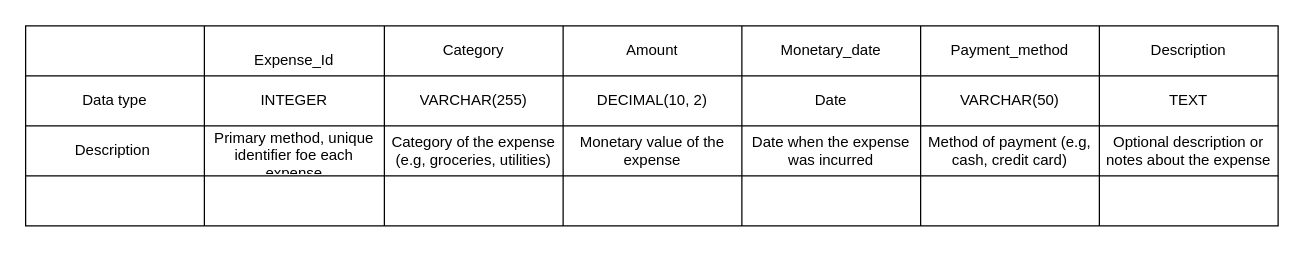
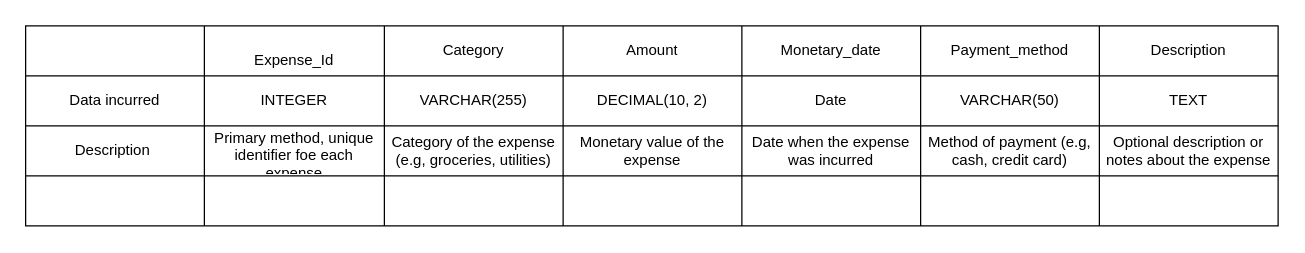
  <mxCell id="0" />
  <mxCell id="1" parent="0" />
  <mxCell id="2" value="" style="shape=table;startSize=0;container=1;collapsible=0;childLayout=tableLayout;" parent="1" vertex="1"><mxGeometry x="20" width="1002" height="160" as="geometry" y="20" /></mxCell>
  <mxCell id="3" value="" style="shape=tableRow;horizontal=0;startSize=0;swimlaneHead=0;swimlaneBody=0;strokeColor=inherit;top=0;left=0;bottom=0;right=0;collapsible=0;dropTarget=0;fillColor=none;points=[[0,0.5],[1,0.5]];portConstraint=eastwest;" parent="2" vertex="1"><mxGeometry width="1002" height="40" as="geometry" /></mxCell>
  <mxCell id="4" value="" style="shape=partialRectangle;html=1;whiteSpace=wrap;connectable=0;strokeColor=inherit;overflow=hidden;fillColor=none;top=0;left=0;bottom=0;right=0;pointerEvents=1;" parent="3" vertex="1"><mxGeometry width="143" height="40" as="geometry"><mxRectangle width="143" height="40" as="alternateBounds" /></mxGeometry></mxCell>
  <mxCell id="5" value="&lt;br&gt;Expense_Id" style="shape=partialRectangle;html=1;whiteSpace=wrap;connectable=0;strokeColor=inherit;overflow=hidden;fillColor=none;top=0;left=0;bottom=0;right=0;pointerEvents=1;" parent="3" vertex="1"><mxGeometry x="143" width="144" height="40" as="geometry"><mxRectangle width="144" height="40" as="alternateBounds" /></mxGeometry></mxCell>
  <mxCell id="6" value="Category" style="shape=partialRectangle;html=1;whiteSpace=wrap;connectable=0;strokeColor=inherit;overflow=hidden;fillColor=none;top=0;left=0;bottom=0;right=0;pointerEvents=1;" parent="3" vertex="1"><mxGeometry x="287" width="143" height="40" as="geometry"><mxRectangle width="143" height="40" as="alternateBounds" /></mxGeometry></mxCell>
  <mxCell id="7" value="Amount" style="shape=partialRectangle;html=1;whiteSpace=wrap;connectable=0;strokeColor=inherit;overflow=hidden;fillColor=none;top=0;left=0;bottom=0;right=0;pointerEvents=1;" vertex="1" parent="3"><mxGeometry x="430" width="143" height="40" as="geometry"><mxRectangle width="143" height="40" as="alternateBounds" /></mxGeometry></mxCell>
  <mxCell id="8" value="Monetary_date" style="shape=partialRectangle;html=1;whiteSpace=wrap;connectable=0;strokeColor=inherit;overflow=hidden;fillColor=none;top=0;left=0;bottom=0;right=0;pointerEvents=1;" vertex="1" parent="3"><mxGeometry x="573" width="143" height="40" as="geometry"><mxRectangle width="143" height="40" as="alternateBounds" /></mxGeometry></mxCell>
  <mxCell id="9" value="Payment_method" style="shape=partialRectangle;html=1;whiteSpace=wrap;connectable=0;strokeColor=inherit;overflow=hidden;fillColor=none;top=0;left=0;bottom=0;right=0;pointerEvents=1;" vertex="1" parent="3"><mxGeometry x="716" width="143" height="40" as="geometry"><mxRectangle width="143" height="40" as="alternateBounds" /></mxGeometry></mxCell>
  <mxCell id="10" value="Description" style="shape=partialRectangle;html=1;whiteSpace=wrap;connectable=0;strokeColor=inherit;overflow=hidden;fillColor=none;top=0;left=0;bottom=0;right=0;pointerEvents=1;" vertex="1" parent="3"><mxGeometry x="859" width="143" height="40" as="geometry"><mxRectangle width="143" height="40" as="alternateBounds" /></mxGeometry></mxCell>
  <mxCell id="11" value="" style="shape=tableRow;horizontal=0;startSize=0;swimlaneHead=0;swimlaneBody=0;strokeColor=inherit;top=0;left=0;bottom=0;right=0;collapsible=0;dropTarget=0;fillColor=none;points=[[0,0.5],[1,0.5]];portConstraint=eastwest;" parent="2" vertex="1"><mxGeometry y="40" width="1002" height="40" as="geometry" /></mxCell>
- <mxCell id="12" value="Data type" style="shape=partialRectangle;html=1;whiteSpace=wrap;connectable=0;strokeColor=inherit;overflow=hidden;fillColor=none;top=0;left=0;bottom=0;right=0;pointerEvents=1;" parent="11" vertex="1"><mxGeometry width="143" height="40" as="geometry"><mxRectangle width="143" height="40" as="alternateBounds" /></mxGeometry></mxCell>
+ <mxCell id="12" value="Data incurred" style="shape=partialRectangle;html=1;whiteSpace=wrap;connectable=0;strokeColor=inherit;overflow=hidden;fillColor=none;top=0;left=0;bottom=0;right=0;pointerEvents=1;" parent="11" vertex="1"><mxGeometry width="143" height="40" as="geometry"><mxRectangle width="143" height="40" as="alternateBounds" /></mxGeometry></mxCell>
  <mxCell id="13" value="INTEGER" style="shape=partialRectangle;html=1;whiteSpace=wrap;connectable=0;strokeColor=inherit;overflow=hidden;fillColor=none;top=0;left=0;bottom=0;right=0;pointerEvents=1;" parent="11" vertex="1"><mxGeometry x="143" width="144" height="40" as="geometry"><mxRectangle width="144" height="40" as="alternateBounds" /></mxGeometry></mxCell>
  <mxCell id="14" value="VARCHAR(255)" style="shape=partialRectangle;html=1;whiteSpace=wrap;connectable=0;strokeColor=inherit;overflow=hidden;fillColor=none;top=0;left=0;bottom=0;right=0;pointerEvents=1;" parent="11" vertex="1"><mxGeometry x="287" width="143" height="40" as="geometry"><mxRectangle width="143" height="40" as="alternateBounds" /></mxGeometry></mxCell>
  <mxCell id="15" value="DECIMAL(10, 2)" style="shape=partialRectangle;html=1;whiteSpace=wrap;connectable=0;strokeColor=inherit;overflow=hidden;fillColor=none;top=0;left=0;bottom=0;right=0;pointerEvents=1;" vertex="1" parent="11"><mxGeometry x="430" width="143" height="40" as="geometry"><mxRectangle width="143" height="40" as="alternateBounds" /></mxGeometry></mxCell>
  <mxCell id="16" value="Date" style="shape=partialRectangle;html=1;whiteSpace=wrap;connectable=0;strokeColor=inherit;overflow=hidden;fillColor=none;top=0;left=0;bottom=0;right=0;pointerEvents=1;" vertex="1" parent="11"><mxGeometry x="573" width="143" height="40" as="geometry"><mxRectangle width="143" height="40" as="alternateBounds" /></mxGeometry></mxCell>
  <mxCell id="17" value="VARCHAR(50)" style="shape=partialRectangle;html=1;whiteSpace=wrap;connectable=0;strokeColor=inherit;overflow=hidden;fillColor=none;top=0;left=0;bottom=0;right=0;pointerEvents=1;" vertex="1" parent="11"><mxGeometry x="716" width="143" height="40" as="geometry"><mxRectangle width="143" height="40" as="alternateBounds" /></mxGeometry></mxCell>
  <mxCell id="18" value="TEXT" style="shape=partialRectangle;html=1;whiteSpace=wrap;connectable=0;strokeColor=inherit;overflow=hidden;fillColor=none;top=0;left=0;bottom=0;right=0;pointerEvents=1;" vertex="1" parent="11"><mxGeometry x="859" width="143" height="40" as="geometry"><mxRectangle width="143" height="40" as="alternateBounds" /></mxGeometry></mxCell>
  <mxCell id="19" value="" style="shape=tableRow;horizontal=0;startSize=0;swimlaneHead=0;swimlaneBody=0;strokeColor=inherit;top=0;left=0;bottom=0;right=0;collapsible=0;dropTarget=0;fillColor=none;points=[[0,0.5],[1,0.5]];portConstraint=eastwest;" parent="2" vertex="1"><mxGeometry y="80" width="1002" height="40" as="geometry" /></mxCell>
  <mxCell id="20" value="Description&amp;nbsp;" style="shape=partialRectangle;html=1;whiteSpace=wrap;connectable=0;strokeColor=inherit;overflow=hidden;fillColor=none;top=0;left=0;bottom=0;right=0;pointerEvents=1;" parent="19" vertex="1"><mxGeometry width="143" height="40" as="geometry"><mxRectangle width="143" height="40" as="alternateBounds" /></mxGeometry></mxCell>
  <mxCell id="21" value="Primary method, unique identifier foe each expense" style="shape=partialRectangle;html=1;whiteSpace=wrap;connectable=0;strokeColor=inherit;overflow=hidden;fillColor=none;top=0;left=0;bottom=0;right=0;pointerEvents=1;" parent="19" vertex="1"><mxGeometry x="143" width="144" height="40" as="geometry"><mxRectangle width="144" height="40" as="alternateBounds" /></mxGeometry></mxCell>
  <mxCell id="22" value="Category of the expense (e.g, groceries, utilities)" style="shape=partialRectangle;html=1;whiteSpace=wrap;connectable=0;strokeColor=inherit;overflow=hidden;fillColor=none;top=0;left=0;bottom=0;right=0;pointerEvents=1;" parent="19" vertex="1"><mxGeometry x="287" width="143" height="40" as="geometry"><mxRectangle width="143" height="40" as="alternateBounds" /></mxGeometry></mxCell>
  <mxCell id="23" value="Monetary value of the expense" style="shape=partialRectangle;html=1;whiteSpace=wrap;connectable=0;strokeColor=inherit;overflow=hidden;fillColor=none;top=0;left=0;bottom=0;right=0;pointerEvents=1;" vertex="1" parent="19"><mxGeometry x="430" width="143" height="40" as="geometry"><mxRectangle width="143" height="40" as="alternateBounds" /></mxGeometry></mxCell>
  <mxCell id="24" value="Date when the expense was incurred" style="shape=partialRectangle;html=1;whiteSpace=wrap;connectable=0;strokeColor=inherit;overflow=hidden;fillColor=none;top=0;left=0;bottom=0;right=0;pointerEvents=1;" vertex="1" parent="19"><mxGeometry x="573" width="143" height="40" as="geometry"><mxRectangle width="143" height="40" as="alternateBounds" /></mxGeometry></mxCell>
  <mxCell id="25" value="Method of payment (e.g, cash, credit card)" style="shape=partialRectangle;html=1;whiteSpace=wrap;connectable=0;strokeColor=inherit;overflow=hidden;fillColor=none;top=0;left=0;bottom=0;right=0;pointerEvents=1;" vertex="1" parent="19"><mxGeometry x="716" width="143" height="40" as="geometry"><mxRectangle width="143" height="40" as="alternateBounds" /></mxGeometry></mxCell>
  <mxCell id="26" value="Optional description or notes about the expense" style="shape=partialRectangle;html=1;whiteSpace=wrap;connectable=0;strokeColor=inherit;overflow=hidden;fillColor=none;top=0;left=0;bottom=0;right=0;pointerEvents=1;" vertex="1" parent="19"><mxGeometry x="859" width="143" height="40" as="geometry"><mxRectangle width="143" height="40" as="alternateBounds" /></mxGeometry></mxCell>
  <mxCell id="27" value="" style="shape=tableRow;horizontal=0;startSize=0;swimlaneHead=0;swimlaneBody=0;strokeColor=inherit;top=0;left=0;bottom=0;right=0;collapsible=0;dropTarget=0;fillColor=none;points=[[0,0.5],[1,0.5]];portConstraint=eastwest;" parent="2" vertex="1"><mxGeometry y="120" width="1002" height="40" as="geometry" /></mxCell>
  <mxCell id="28" value="" style="shape=partialRectangle;html=1;whiteSpace=wrap;connectable=0;strokeColor=inherit;overflow=hidden;fillColor=none;top=0;left=0;bottom=0;right=0;pointerEvents=1;" parent="27" vertex="1"><mxGeometry width="143" height="40" as="geometry"><mxRectangle width="143" height="40" as="alternateBounds" /></mxGeometry></mxCell>
  <mxCell id="29" value="" style="shape=partialRectangle;html=1;whiteSpace=wrap;connectable=0;strokeColor=inherit;overflow=hidden;fillColor=none;top=0;left=0;bottom=0;right=0;pointerEvents=1;" parent="27" vertex="1"><mxGeometry x="143" width="144" height="40" as="geometry"><mxRectangle width="144" height="40" as="alternateBounds" /></mxGeometry></mxCell>
  <mxCell id="30" value="" style="shape=partialRectangle;html=1;whiteSpace=wrap;connectable=0;strokeColor=inherit;overflow=hidden;fillColor=none;top=0;left=0;bottom=0;right=0;pointerEvents=1;" parent="27" vertex="1"><mxGeometry x="287" width="143" height="40" as="geometry"><mxRectangle width="143" height="40" as="alternateBounds" /></mxGeometry></mxCell>
  <mxCell id="31" style="shape=partialRectangle;html=1;whiteSpace=wrap;connectable=0;strokeColor=inherit;overflow=hidden;fillColor=none;top=0;left=0;bottom=0;right=0;pointerEvents=1;" vertex="1" parent="27"><mxGeometry x="430" width="143" height="40" as="geometry"><mxRectangle width="143" height="40" as="alternateBounds" /></mxGeometry></mxCell>
  <mxCell id="32" style="shape=partialRectangle;html=1;whiteSpace=wrap;connectable=0;strokeColor=inherit;overflow=hidden;fillColor=none;top=0;left=0;bottom=0;right=0;pointerEvents=1;" vertex="1" parent="27"><mxGeometry x="573" width="143" height="40" as="geometry"><mxRectangle width="143" height="40" as="alternateBounds" /></mxGeometry></mxCell>
  <mxCell id="33" style="shape=partialRectangle;html=1;whiteSpace=wrap;connectable=0;strokeColor=inherit;overflow=hidden;fillColor=none;top=0;left=0;bottom=0;right=0;pointerEvents=1;" vertex="1" parent="27"><mxGeometry x="716" width="143" height="40" as="geometry"><mxRectangle width="143" height="40" as="alternateBounds" /></mxGeometry></mxCell>
  <mxCell id="34" style="shape=partialRectangle;html=1;whiteSpace=wrap;connectable=0;strokeColor=inherit;overflow=hidden;fillColor=none;top=0;left=0;bottom=0;right=0;pointerEvents=1;" vertex="1" parent="27"><mxGeometry x="859" width="143" height="40" as="geometry"><mxRectangle width="143" height="40" as="alternateBounds" /></mxGeometry></mxCell>
